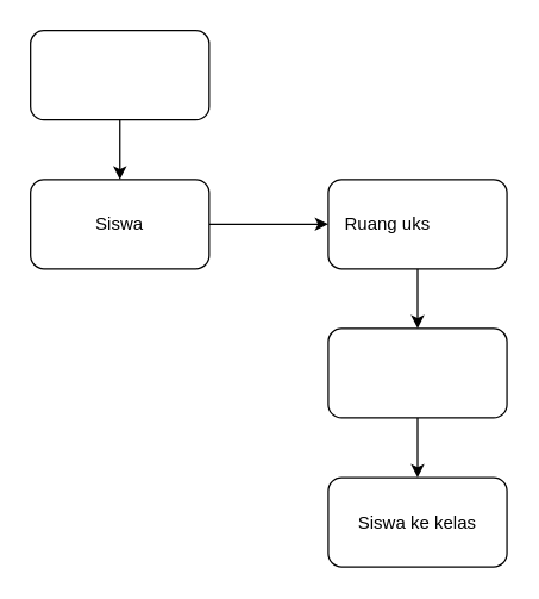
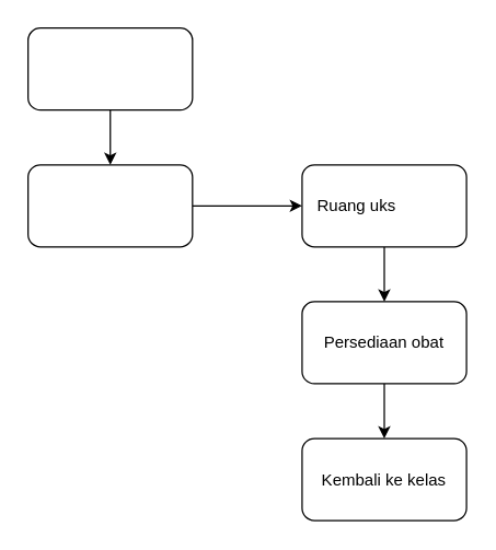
  <mxCell id="0" />
  <mxCell id="1" parent="0" />
  <mxCell id="2" value="" style="edgeStyle=orthogonalEdgeStyle;rounded=0;orthogonalLoop=1;jettySize=auto;html=1;" edge="1" parent="1" source="3" target="5"><mxGeometry relative="1" as="geometry" /></mxCell>
  <mxCell id="3" value="" style="rounded=1;whiteSpace=wrap;html=1;" vertex="1" parent="1"><mxGeometry x="20" y="20" width="120" height="60" as="geometry" /></mxCell>
  <mxCell id="4" value="" style="edgeStyle=orthogonalEdgeStyle;rounded=0;orthogonalLoop=1;jettySize=auto;html=1;" edge="1" parent="1" source="5" target="7"><mxGeometry relative="1" as="geometry" /></mxCell>
  <mxCell id="5" value="" style="whiteSpace=wrap;html=1;rounded=1;" vertex="1" parent="1"><mxGeometry x="20" y="120" width="120" height="60" as="geometry" /></mxCell>
  <mxCell id="6" value="" style="edgeStyle=orthogonalEdgeStyle;rounded=0;orthogonalLoop=1;jettySize=auto;html=1;" edge="1" parent="1" source="7" target="9"><mxGeometry relative="1" as="geometry" /></mxCell>
  <mxCell id="7" value="" style="whiteSpace=wrap;html=1;rounded=1;" vertex="1" parent="1"><mxGeometry x="220" y="120" width="120" height="60" as="geometry" /></mxCell>
  <mxCell id="8" value="" style="edgeStyle=orthogonalEdgeStyle;rounded=0;orthogonalLoop=1;jettySize=auto;html=1;" edge="1" parent="1" source="9" target="10"><mxGeometry relative="1" as="geometry" /></mxCell>
  <mxCell id="9" value="" style="whiteSpace=wrap;html=1;rounded=1;" vertex="1" parent="1"><mxGeometry x="220" y="220" width="120" height="60" as="geometry" /></mxCell>
  <mxCell id="10" value="" style="whiteSpace=wrap;html=1;rounded=1;" vertex="1" parent="1"><mxGeometry x="220" y="320" width="120" height="60" as="geometry" /></mxCell>
- <mxCell id="11" value="Siswa" style="text;html=1;align=center;verticalAlign=middle;whiteSpace=wrap;rounded=0;" vertex="1" parent="1"><mxGeometry x="50" y="135" width="60" height="30" as="geometry" /></mxCell>
  <mxCell id="12" value="Ruang uks" style="text;html=1;align=center;verticalAlign=middle;whiteSpace=wrap;rounded=0;" vertex="1" parent="1"><mxGeometry x="230" y="135" width="60" height="30" as="geometry" /></mxCell>
- <mxCell id="14" value="Siswa ke kelas" style="text;html=1;align=center;verticalAlign=middle;whiteSpace=wrap;rounded=0;" vertex="1" parent="1"><mxGeometry x="225" y="336" width="110" height="30" as="geometry" /></mxCell>
+ <mxCell id="13" value="Persediaan obat" style="text;html=1;align=center;verticalAlign=middle;whiteSpace=wrap;rounded=0;" vertex="1" parent="1"><mxGeometry x="225" y="235" width="110" height="30" as="geometry" /></mxCell>
+ <mxCell id="14" value="Kembali ke kelas" style="text;html=1;align=center;verticalAlign=middle;whiteSpace=wrap;rounded=0;" vertex="1" parent="1"><mxGeometry x="225" y="336" width="110" height="30" as="geometry" /></mxCell>
